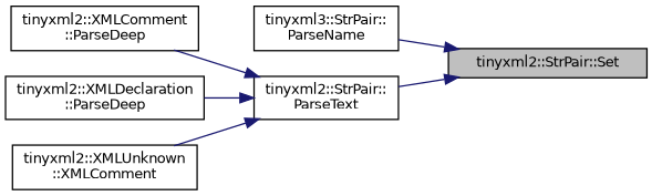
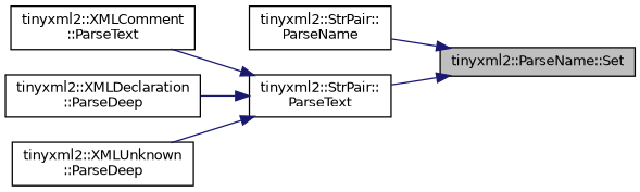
  digraph {
    rankdir=RL
    node [color=black fillcolor=white fontname=Helvetica fontsize=10 shape=record style=filled]
    edge [color=midnightblue dir=back fontname=Helvetica fontsize=10 labelfontname=Helvetica labelfontsize=10 style=solid]
-   n1 [fillcolor=grey75 fontcolor=black height=0.2 label="tinyxml2::StrPair::Set" width=0.4]
-   n2 [height=0.2 label="tinyxml3::StrPair::\lParseName" width=0.4]
+   n1 [fillcolor=grey75 fontcolor=black height=0.2 label="tinyxml2::ParseName::Set" width=0.4]
+   n2 [height=0.2 label="tinyxml2::StrPair::\lParseName" width=0.4]
    n3 [height=0.2 label="tinyxml2::StrPair::\lParseText" width=0.4]
-   n4 [height=0.2 label="tinyxml2::XMLComment\l::ParseDeep" width=0.4]
+   n4 [height=0.2 label="tinyxml2::XMLComment\l::ParseText" width=0.4]
    n5 [height=0.2 label="tinyxml2::XMLDeclaration\l::ParseDeep" width=0.4]
-   n6 [height=0.2 label="tinyxml2::XMLUnknown\l::XMLComment" width=0.4]
+   n6 [height=0.2 label="tinyxml2::XMLUnknown\l::ParseDeep" width=0.4]
    n1 -> n2
    n1 -> n3
    n3 -> n4
    n3 -> n5
    n3 -> n6
  }
